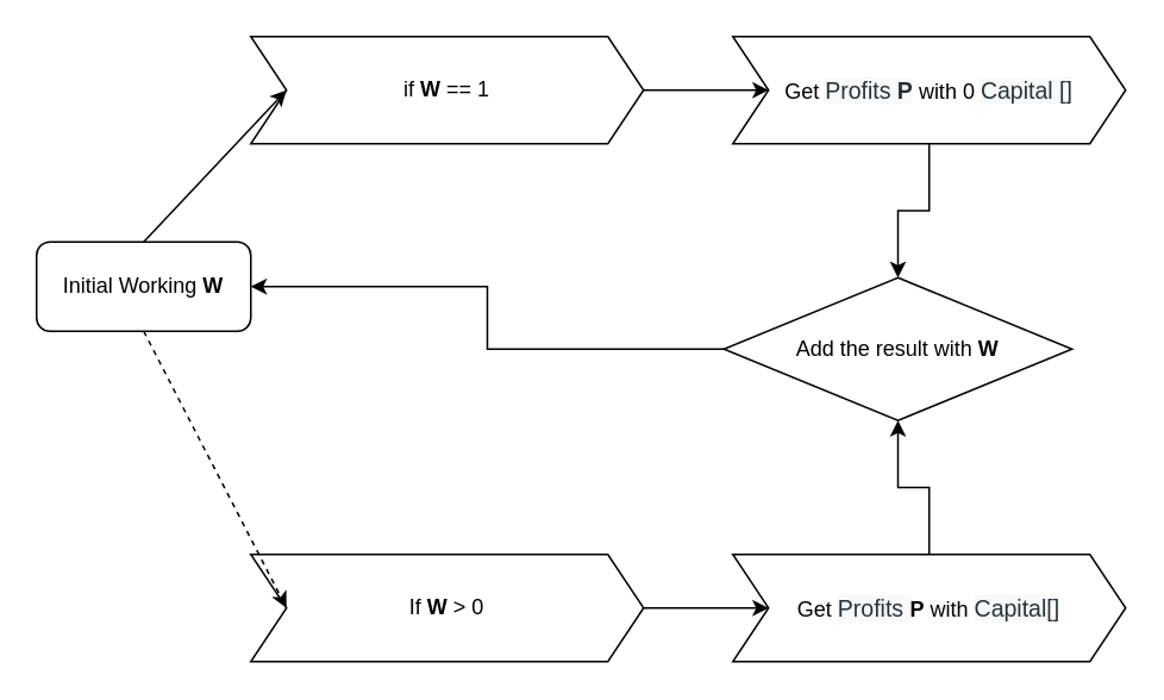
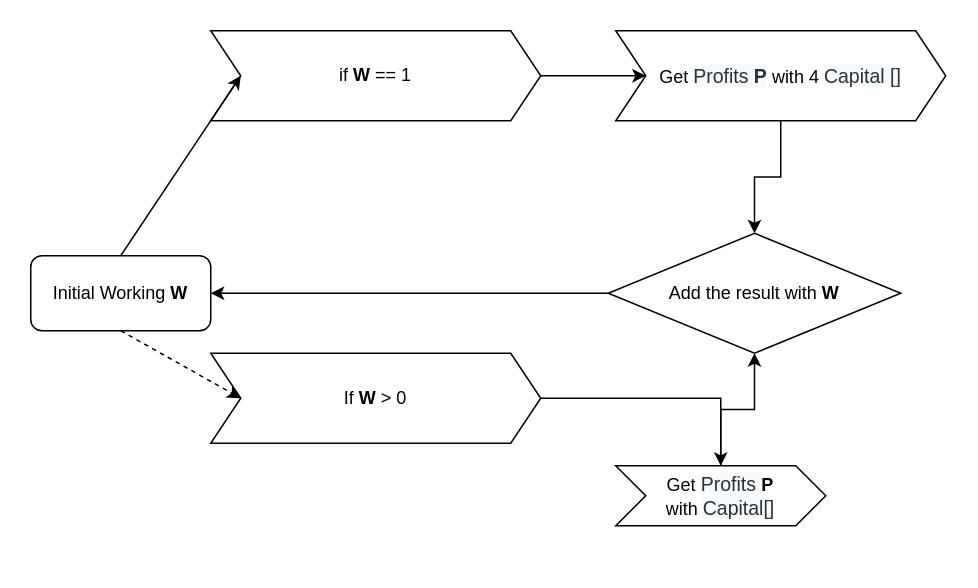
  <mxCell id="0" />
  <mxCell id="1" parent="0" />
- <mxCell id="2" value="Initial Working&amp;nbsp;&lt;b&gt;W&lt;/b&gt;" style="rounded=1;whiteSpace=wrap;html=1;" parent="1" vertex="1"><mxGeometry x="20" y="135" width="120" height="50" as="geometry" /></mxCell>
+ <mxCell id="2" value="Initial Working&amp;nbsp;&lt;b&gt;W&lt;/b&gt;" style="rounded=1;whiteSpace=wrap;html=1;" parent="1" vertex="1"><mxGeometry x="20" y="170" width="120" height="50" as="geometry" /></mxCell>
  <mxCell id="3" value="" style="edgeStyle=orthogonalEdgeStyle;rounded=0;orthogonalLoop=1;jettySize=auto;html=1;" edge="1" parent="1" source="4" target="6"><mxGeometry relative="1" as="geometry" /></mxCell>
  <mxCell id="4" value="if &lt;b&gt;W&lt;/b&gt; == 1" style="shape=step;perimeter=stepPerimeter;whiteSpace=wrap;html=1;fixedSize=1;" parent="1" vertex="1"><mxGeometry x="140" y="20" width="220" height="60" as="geometry" /></mxCell>
  <mxCell id="5" value="" style="edgeStyle=orthogonalEdgeStyle;rounded=0;orthogonalLoop=1;jettySize=auto;html=1;entryX=0.5;entryY=0;entryDx=0;entryDy=0;" edge="1" parent="1" source="6" target="14"><mxGeometry relative="1" as="geometry"><mxPoint x="520" y="165" as="targetPoint" /></mxGeometry></mxCell>
- <mxCell id="6" value="Get&amp;nbsp;&lt;span style=&quot;background-color: rgb(247 , 249 , 250) ; color: rgb(38 , 50 , 56) ; font-family: , &amp;#34;consolas&amp;#34; , &amp;#34;liberation mono&amp;#34; , &amp;#34;menlo&amp;#34; , &amp;#34;courier&amp;#34; , monospace ; font-size: 13px ; white-space: pre-wrap&quot;&gt;Profits &lt;b&gt;P&lt;/b&gt;&lt;/span&gt;&amp;nbsp;with 0&amp;nbsp;&lt;span style=&quot;background-color: rgb(247 , 249 , 250) ; color: rgb(38 , 50 , 56) ; font-family: , &amp;#34;consolas&amp;#34; , &amp;#34;liberation mono&amp;#34; , &amp;#34;menlo&amp;#34; , &amp;#34;courier&amp;#34; , monospace ; font-size: 13px ; white-space: pre-wrap&quot;&gt;Capital []&lt;/span&gt;" style="shape=step;perimeter=stepPerimeter;whiteSpace=wrap;html=1;fixedSize=1;" vertex="1" parent="1"><mxGeometry x="410" y="20" width="220" height="60" as="geometry" /></mxCell>
+ <mxCell id="6" value="Get&amp;nbsp;&lt;span style=&quot;background-color: rgb(247 , 249 , 250) ; color: rgb(38 , 50 , 56) ; font-family: , &amp;#34;consolas&amp;#34; , &amp;#34;liberation mono&amp;#34; , &amp;#34;menlo&amp;#34; , &amp;#34;courier&amp;#34; , monospace ; font-size: 13px ; white-space: pre-wrap&quot;&gt;Profits &lt;b&gt;P&lt;/b&gt;&lt;/span&gt;&amp;nbsp;with 4&amp;nbsp;&lt;span style=&quot;background-color: rgb(247 , 249 , 250) ; color: rgb(38 , 50 , 56) ; font-family: , &amp;#34;consolas&amp;#34; , &amp;#34;liberation mono&amp;#34; , &amp;#34;menlo&amp;#34; , &amp;#34;courier&amp;#34; , monospace ; font-size: 13px ; white-space: pre-wrap&quot;&gt;Capital []&lt;/span&gt;" style="shape=step;perimeter=stepPerimeter;whiteSpace=wrap;html=1;fixedSize=1;" vertex="1" parent="1"><mxGeometry x="410" y="20" width="220" height="60" as="geometry" /></mxCell>
  <mxCell id="7" value="" style="edgeStyle=orthogonalEdgeStyle;rounded=0;orthogonalLoop=1;jettySize=auto;html=1;entryX=1;entryY=0.5;entryDx=0;entryDy=0;exitX=0.043;exitY=0.5;exitDx=0;exitDy=0;exitPerimeter=0;" edge="1" parent="1" source="14" target="2"><mxGeometry relative="1" as="geometry"><mxPoint x="330" y="190" as="targetPoint" /><mxPoint x="410" y="195" as="sourcePoint" /></mxGeometry></mxCell>
  <mxCell id="8" value="" style="edgeStyle=orthogonalEdgeStyle;rounded=0;orthogonalLoop=1;jettySize=auto;html=1;" edge="1" parent="1" source="9" target="11"><mxGeometry relative="1" as="geometry" /></mxCell>
- <mxCell id="9" value="If &lt;b&gt;W&lt;/b&gt; &amp;gt; 0" style="shape=step;perimeter=stepPerimeter;whiteSpace=wrap;html=1;fixedSize=1;" parent="1" vertex="1"><mxGeometry x="140" y="310" width="220" height="60" as="geometry" /></mxCell>
+ <mxCell id="9" value="If &lt;b&gt;W&lt;/b&gt; &amp;gt; 0" style="shape=step;perimeter=stepPerimeter;whiteSpace=wrap;html=1;fixedSize=1;" parent="1" vertex="1"><mxGeometry x="140" y="235" width="220" height="60" as="geometry" /></mxCell>
  <mxCell id="10" value="" style="edgeStyle=orthogonalEdgeStyle;rounded=0;orthogonalLoop=1;jettySize=auto;html=1;entryX=0.5;entryY=1;entryDx=0;entryDy=0;" edge="1" parent="1" source="11" target="14"><mxGeometry relative="1" as="geometry"><mxPoint x="520" y="240" as="targetPoint" /></mxGeometry></mxCell>
- <mxCell id="11" value="Get&amp;nbsp;&lt;span style=&quot;background-color: rgb(247 , 249 , 250) ; color: rgb(38 , 50 , 56) ; font-family: , &amp;#34;consolas&amp;#34; , &amp;#34;liberation mono&amp;#34; , &amp;#34;menlo&amp;#34; , &amp;#34;courier&amp;#34; , monospace ; font-size: 13px ; white-space: pre-wrap&quot;&gt;Profits &lt;/span&gt;&lt;b&gt;P&lt;/b&gt; with&amp;nbsp;&lt;span style=&quot;background-color: rgb(247 , 249 , 250) ; color: rgb(38 , 50 , 56) ; font-family: , &amp;#34;consolas&amp;#34; , &amp;#34;liberation mono&amp;#34; , &amp;#34;menlo&amp;#34; , &amp;#34;courier&amp;#34; , monospace ; font-size: 13px ; white-space: pre-wrap&quot;&gt;Capital[]&lt;/span&gt;" style="shape=step;perimeter=stepPerimeter;whiteSpace=wrap;html=1;fixedSize=1;" vertex="1" parent="1"><mxGeometry x="410" y="310" width="220" height="60" as="geometry" /></mxCell>
+ <mxCell id="11" value="Get&amp;nbsp;&lt;span style=&quot;background-color: rgb(247 , 249 , 250) ; color: rgb(38 , 50 , 56) ; font-family: , &amp;#34;consolas&amp;#34; , &amp;#34;liberation mono&amp;#34; , &amp;#34;menlo&amp;#34; , &amp;#34;courier&amp;#34; , monospace ; font-size: 13px ; white-space: pre-wrap&quot;&gt;Profits &lt;/span&gt;&lt;b&gt;P&lt;/b&gt; with&amp;nbsp;&lt;span style=&quot;background-color: rgb(247 , 249 , 250) ; color: rgb(38 , 50 , 56) ; font-family: , &amp;#34;consolas&amp;#34; , &amp;#34;liberation mono&amp;#34; , &amp;#34;menlo&amp;#34; , &amp;#34;courier&amp;#34; , monospace ; font-size: 13px ; white-space: pre-wrap&quot;&gt;Capital[]&lt;/span&gt;" style="shape=step;perimeter=stepPerimeter;whiteSpace=wrap;html=1;fixedSize=1;" vertex="1" parent="1"><mxGeometry x="410" y="310" width="140" height="40" as="geometry" /></mxCell>
  <mxCell id="12" value="" style="endArrow=classic;html=1;entryX=0;entryY=0.5;entryDx=0;entryDy=0;exitX=0.5;exitY=0;exitDx=0;exitDy=0;" parent="1" source="2" target="4" edge="1"><mxGeometry width="50" height="50" relative="1" as="geometry"><mxPoint x="77" y="82" as="sourcePoint" /><mxPoint x="80" y="280" as="targetPoint" /></mxGeometry></mxCell>
  <mxCell id="13" value="" style="endArrow=classic;html=1;exitX=0.5;exitY=1;exitDx=0;exitDy=0;entryX=0;entryY=0.5;entryDx=0;entryDy=0;dashed=1;" parent="1" source="2" target="9" edge="1"><mxGeometry width="50" height="50" relative="1" as="geometry"><mxPoint x="30" y="330" as="sourcePoint" /><mxPoint x="135" y="240" as="targetPoint" /></mxGeometry></mxCell>
  <mxCell id="14" value="&lt;span style=&quot;white-space: normal&quot;&gt;Add the result with&amp;nbsp;&lt;/span&gt;&lt;b style=&quot;white-space: normal&quot;&gt;W&lt;/b&gt;" style="rhombus;whiteSpace=wrap;html=1;" vertex="1" parent="1"><mxGeometry x="405" y="155" width="195" height="80" as="geometry" /></mxCell>
